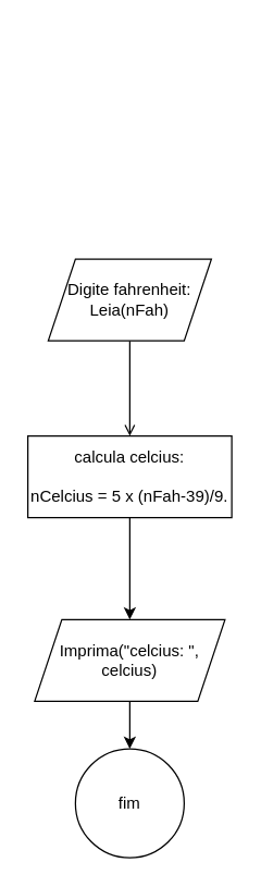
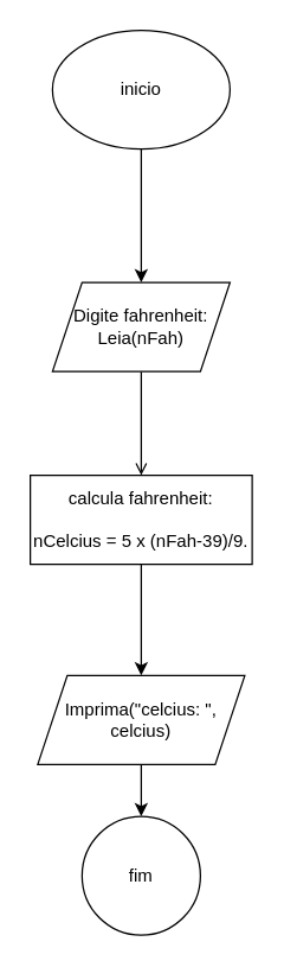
  <mxCell id="0" />
  <mxCell id="1" parent="0" />
+ <mxCell id="2" value="" style="edgeStyle=orthogonalEdgeStyle;rounded=0;orthogonalLoop=1;jettySize=auto;html=1;" edge="1" parent="1" source="3" target="5"><mxGeometry relative="1" as="geometry" /></mxCell>
+ <mxCell id="3" value="inicio" style="ellipse;whiteSpace=wrap;html=1;" vertex="1" parent="1"><mxGeometry x="35" y="20" width="120" height="80" as="geometry" /></mxCell>
  <mxCell id="4" value="" style="edgeStyle=orthogonalEdgeStyle;rounded=0;orthogonalLoop=1;jettySize=auto;html=1;endArrow=open;" edge="1" parent="1" source="5" target="7"><mxGeometry relative="1" as="geometry" /></mxCell>
  <mxCell id="5" value="Digite fahrenheit:&lt;div&gt;Leia(nFah)&lt;/div&gt;" style="shape=parallelogram;perimeter=parallelogramPerimeter;whiteSpace=wrap;html=1;fixedSize=1;" vertex="1" parent="1"><mxGeometry x="35" y="190" width="120" height="60" as="geometry" /></mxCell>
  <mxCell id="6" value="" style="edgeStyle=orthogonalEdgeStyle;rounded=0;orthogonalLoop=1;jettySize=auto;html=1;" edge="1" parent="1" source="7" target="9"><mxGeometry relative="1" as="geometry" /></mxCell>
- <mxCell id="7" value="calcula celcius:&lt;div&gt;&lt;br&gt;&lt;/div&gt;&lt;div&gt;nCelcius = 5 x (nFah-39)/9.&lt;/div&gt;" style="whiteSpace=wrap;html=1;" vertex="1" parent="1"><mxGeometry x="20" y="320" width="150" height="60" as="geometry" /></mxCell>
+ <mxCell id="7" value="calcula fahrenheit:&lt;div&gt;&lt;br&gt;&lt;/div&gt;&lt;div&gt;nCelcius = 5 x (nFah-39)/9.&lt;/div&gt;" style="whiteSpace=wrap;html=1;" vertex="1" parent="1"><mxGeometry x="20" y="320" width="150" height="60" as="geometry" /></mxCell>
  <mxCell id="8" value="" style="edgeStyle=orthogonalEdgeStyle;rounded=0;orthogonalLoop=1;jettySize=auto;html=1;" edge="1" parent="1" source="9" target="10"><mxGeometry relative="1" as="geometry" /></mxCell>
  <mxCell id="9" value="Imprima(&quot;celcius: &quot;, celcius)" style="shape=parallelogram;perimeter=parallelogramPerimeter;whiteSpace=wrap;html=1;fixedSize=1;" vertex="1" parent="1"><mxGeometry x="25" y="455" width="140" height="60" as="geometry" /></mxCell>
  <mxCell id="10" value="fim" style="ellipse;whiteSpace=wrap;html=1;" vertex="1" parent="1"><mxGeometry x="55" y="550" width="80" height="80" as="geometry" /></mxCell>
